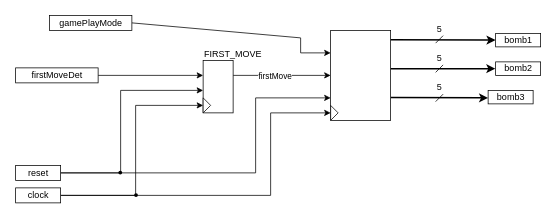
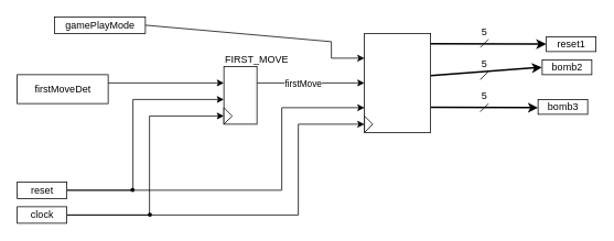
  <mxCell id="0" />
  <mxCell id="1" parent="0" />
  <mxCell id="2" style="edgeStyle=none;html=1;exitX=0;exitY=0;exitDx=110.0;exitDy=10;exitPerimeter=0;entryX=0;entryY=0;entryDx=0;entryDy=30;entryPerimeter=0;rounded=0;" edge="1" parent="1" source="3" target="15"><mxGeometry relative="1" as="geometry"><Array as="points"><mxPoint x="400" y="50" /><mxPoint x="400" y="70" /></Array></mxGeometry></mxCell>
  <mxCell id="3" value="gamePlayMode" style="externalPins=0;recursiveResize=0;shadow=0;dashed=0;align=center;html=1;strokeWidth=1;shape=mxgraph.rtl.abstract.entity;container=1;collapsible=0;kind=input;drawPins=0;left=0;right=1;bottom=0;top=0;" vertex="1" parent="1"><mxGeometry x="65" y="20" width="110" height="20" as="geometry" /></mxCell>
  <mxCell id="4" style="edgeStyle=none;html=1;exitX=0;exitY=0;exitDx=110.0;exitDy=10;exitPerimeter=0;entryX=0;entryY=0;entryDx=0;entryDy=20;entryPerimeter=0;" edge="1" parent="1" source="5" target="19"><mxGeometry relative="1" as="geometry" /></mxCell>
- <mxCell id="5" value="firstMoveDet" style="externalPins=0;recursiveResize=0;shadow=0;dashed=0;align=center;html=1;strokeWidth=1;shape=mxgraph.rtl.abstract.entity;container=1;collapsible=0;kind=input;drawPins=0;left=0;right=1;bottom=0;top=0;" vertex="1" parent="1"><mxGeometry x="20" y="90" width="110" height="20" as="geometry" /></mxCell>
+ <mxCell id="5" value="firstMoveDet" style="externalPins=0;recursiveResize=0;shadow=0;dashed=0;align=center;html=1;strokeWidth=1;shape=mxgraph.rtl.abstract.entity;container=1;collapsible=0;kind=input;drawPins=0;left=0;right=1;bottom=0;top=0;" vertex="1" parent="1"><mxGeometry x="20" y="90" width="110" height="35" as="geometry" /></mxCell>
  <mxCell id="6" style="edgeStyle=none;rounded=0;html=1;exitX=0;exitY=0;exitDx=60.0;exitDy=10;exitPerimeter=0;entryX=0;entryY=0;entryDx=0;entryDy=40;entryPerimeter=0;" edge="1" parent="1" source="8" target="19"><mxGeometry relative="1" as="geometry"><Array as="points"><mxPoint x="160" y="230" /><mxPoint x="160" y="120" /></Array></mxGeometry></mxCell>
  <mxCell id="7" style="edgeStyle=none;rounded=0;html=1;exitX=0;exitY=0;exitDx=60.0;exitDy=10;exitPerimeter=0;entryX=0;entryY=0;entryDx=0;entryDy=90;entryPerimeter=0;" edge="1" parent="1" source="8" target="15"><mxGeometry relative="1" as="geometry"><Array as="points"><mxPoint x="340" y="230" /><mxPoint x="340" y="130" /></Array></mxGeometry></mxCell>
  <mxCell id="8" value="reset" style="externalPins=0;recursiveResize=0;shadow=0;dashed=0;align=center;html=1;strokeWidth=1;shape=mxgraph.rtl.abstract.entity;container=1;collapsible=0;kind=input;drawPins=0;left=0;right=1;bottom=0;top=0;" vertex="1" parent="1"><mxGeometry x="20" y="220" width="60" height="20" as="geometry" /></mxCell>
  <mxCell id="9" style="edgeStyle=none;rounded=0;html=1;exitX=0;exitY=0;exitDx=60.0;exitDy=10;exitPerimeter=0;entryX=0;entryY=0.5;entryDx=0;entryDy=0;" edge="1" parent="1" source="11" target="20"><mxGeometry relative="1" as="geometry"><Array as="points"><mxPoint x="180" y="260" /><mxPoint x="180" y="140" /></Array></mxGeometry></mxCell>
  <mxCell id="10" style="edgeStyle=none;rounded=0;html=1;exitX=0;exitY=0;exitDx=60.0;exitDy=10;exitPerimeter=0;entryX=0;entryY=0.5;entryDx=0;entryDy=0;" edge="1" parent="1" source="11" target="16"><mxGeometry relative="1" as="geometry"><Array as="points"><mxPoint x="360" y="260" /><mxPoint x="360" y="150" /></Array></mxGeometry></mxCell>
  <mxCell id="11" value="clock" style="externalPins=0;recursiveResize=0;shadow=0;dashed=0;align=center;html=1;strokeWidth=1;shape=mxgraph.rtl.abstract.entity;container=1;collapsible=0;kind=input;drawPins=0;left=0;right=1;bottom=0;top=0;" vertex="1" parent="1"><mxGeometry x="20" y="250" width="60" height="20" as="geometry" /></mxCell>
  <mxCell id="12" style="edgeStyle=none;rounded=0;html=1;entryX=0;entryY=0.556;entryDx=0;entryDy=0;entryPerimeter=0;exitX=1.002;exitY=0.745;exitDx=0;exitDy=0;exitPerimeter=0;strokeWidth=2;" edge="1" parent="1" source="15" target="26"><mxGeometry relative="1" as="geometry" /></mxCell>
  <mxCell id="13" style="edgeStyle=none;rounded=0;html=1;entryX=-0.005;entryY=0.502;entryDx=0;entryDy=0;entryPerimeter=0;exitX=0.999;exitY=0.427;exitDx=0;exitDy=0;exitPerimeter=0;strokeWidth=2;" edge="1" parent="1" source="15" target="25"><mxGeometry relative="1" as="geometry" /></mxCell>
  <mxCell id="14" style="edgeStyle=none;rounded=0;html=1;entryX=-0.001;entryY=0.498;entryDx=0;entryDy=0;entryPerimeter=0;exitX=0.996;exitY=0.104;exitDx=0;exitDy=0;exitPerimeter=0;strokeWidth=2;" edge="1" parent="1" source="15" target="24"><mxGeometry relative="1" as="geometry" /></mxCell>
  <mxCell id="15" value="" style="externalPins=0;recursiveResize=0;shadow=0;dashed=0;align=center;html=1;strokeWidth=1;shape=mxgraph.rtl.abstract.entity;container=1;collapsible=0;kind=sequential;drawPins=0;left=3;right=2;bottom=0;top=0;" vertex="1" parent="1"><mxGeometry x="440" y="40" width="80" height="120" as="geometry" /></mxCell>
  <mxCell id="16" value="" style="triangle;whiteSpace=wrap;html=1;" vertex="1" parent="15"><mxGeometry y="100" width="10" height="20" as="geometry" /></mxCell>
  <mxCell id="17" style="edgeStyle=none;html=1;exitX=0;exitY=0;exitDx=40;exitDy=20;exitPerimeter=0;entryX=0;entryY=0;entryDx=0;entryDy=60;entryPerimeter=0;" edge="1" parent="1" source="19" target="15"><mxGeometry relative="1" as="geometry" /></mxCell>
  <mxCell id="18" value="firstMove" style="edgeLabel;html=1;align=center;verticalAlign=middle;resizable=0;points=[];" vertex="1" connectable="0" parent="17"><mxGeometry x="-0.156" relative="1" as="geometry"><mxPoint as="offset" /></mxGeometry></mxCell>
  <mxCell id="19" value="" style="externalPins=0;recursiveResize=0;shadow=0;dashed=0;align=center;html=1;strokeWidth=1;shape=mxgraph.rtl.abstract.entity;container=1;collapsible=0;kind=sequential;drawPins=0;left=3;right=2;bottom=0;top=0;" vertex="1" parent="1"><mxGeometry x="270" y="80" width="40" height="70" as="geometry" /></mxCell>
  <mxCell id="20" value="" style="triangle;whiteSpace=wrap;html=1;" vertex="1" parent="19"><mxGeometry y="50" width="10" height="20" as="geometry" /></mxCell>
  <mxCell id="21" value="FIRST_MOVE" style="text;html=1;strokeColor=none;fillColor=none;align=center;verticalAlign=middle;whiteSpace=wrap;rounded=0;" vertex="1" parent="1"><mxGeometry x="270" y="62" width="80" height="20" as="geometry" /></mxCell>
  <mxCell id="22" value="" style="externalPins=0;recursiveResize=0;ellipse;whiteSpace=wrap;html=1;aspect=fixed;fillColor=#000000;strokeColor=none;noLabel=1;snapToPoint=1;perimeter=none;resizable=0;rotatable=0;" vertex="1" parent="1"><mxGeometry x="157" y="227" width="5" height="5" as="geometry" /></mxCell>
  <mxCell id="23" value="" style="externalPins=0;recursiveResize=0;ellipse;whiteSpace=wrap;html=1;aspect=fixed;fillColor=#000000;strokeColor=none;noLabel=1;snapToPoint=1;perimeter=none;resizable=0;rotatable=0;" vertex="1" parent="1"><mxGeometry x="178" y="257" width="5" height="5" as="geometry" /></mxCell>
- <mxCell id="24" value="bomb1" style="externalPins=0;recursiveResize=0;shadow=0;dashed=0;align=center;html=1;strokeWidth=1;shape=mxgraph.rtl.abstract.entity;container=1;collapsible=0;kind=input;drawPins=0;left=0;right=1;bottom=0;top=0;" vertex="1" parent="1"><mxGeometry x="660" y="44" width="60" height="18" as="geometry" /></mxCell>
- <mxCell id="25" value="bomb2" style="externalPins=0;recursiveResize=0;shadow=0;dashed=0;align=center;html=1;strokeWidth=1;shape=mxgraph.rtl.abstract.entity;container=1;collapsible=0;kind=input;drawPins=0;left=0;right=1;bottom=0;top=0;" vertex="1" parent="1"><mxGeometry x="660" y="82" width="60" height="18" as="geometry" /></mxCell>
+ <mxCell id="24" value="reset1" style="externalPins=0;recursiveResize=0;shadow=0;dashed=0;align=center;html=1;strokeWidth=1;shape=mxgraph.rtl.abstract.entity;container=1;collapsible=0;kind=input;drawPins=0;left=0;right=1;bottom=0;top=0;" vertex="1" parent="1"><mxGeometry x="660" y="44" width="60" height="18" as="geometry" /></mxCell>
+ <mxCell id="25" value="bomb2" style="externalPins=0;recursiveResize=0;shadow=0;dashed=0;align=center;html=1;strokeWidth=1;shape=mxgraph.rtl.abstract.entity;container=1;collapsible=0;kind=input;drawPins=0;left=0;right=1;bottom=0;top=0;" vertex="1" parent="1"><mxGeometry x="655" y="72" width="60" height="18" as="geometry" /></mxCell>
  <mxCell id="26" value="bomb3" style="externalPins=0;recursiveResize=0;shadow=0;dashed=0;align=center;html=1;strokeWidth=1;shape=mxgraph.rtl.abstract.entity;container=1;collapsible=0;kind=input;drawPins=0;left=0;right=1;bottom=0;top=0;" vertex="1" parent="1"><mxGeometry x="650" y="120" width="60" height="18" as="geometry" /></mxCell>
  <mxCell id="27" value="5" style="verticalLabelPosition=top;shadow=0;dashed=0;align=center;html=1;verticalAlign=bottom;shape=mxgraph.electrical.transmission.bus_width;pointerEvents=1;labelPosition=center;" vertex="1" parent="1"><mxGeometry x="580" y="47" width="10" height="10" as="geometry" /></mxCell>
  <mxCell id="28" value="5" style="verticalLabelPosition=top;shadow=0;dashed=0;align=center;html=1;verticalAlign=bottom;shape=mxgraph.electrical.transmission.bus_width;pointerEvents=1;labelPosition=center;" vertex="1" parent="1"><mxGeometry x="580" y="86" width="10" height="10" as="geometry" /></mxCell>
  <mxCell id="29" value="5" style="verticalLabelPosition=top;shadow=0;dashed=0;align=center;html=1;verticalAlign=bottom;shape=mxgraph.electrical.transmission.bus_width;pointerEvents=1;labelPosition=center;" vertex="1" parent="1"><mxGeometry x="580" y="125" width="10" height="10" as="geometry" /></mxCell>
